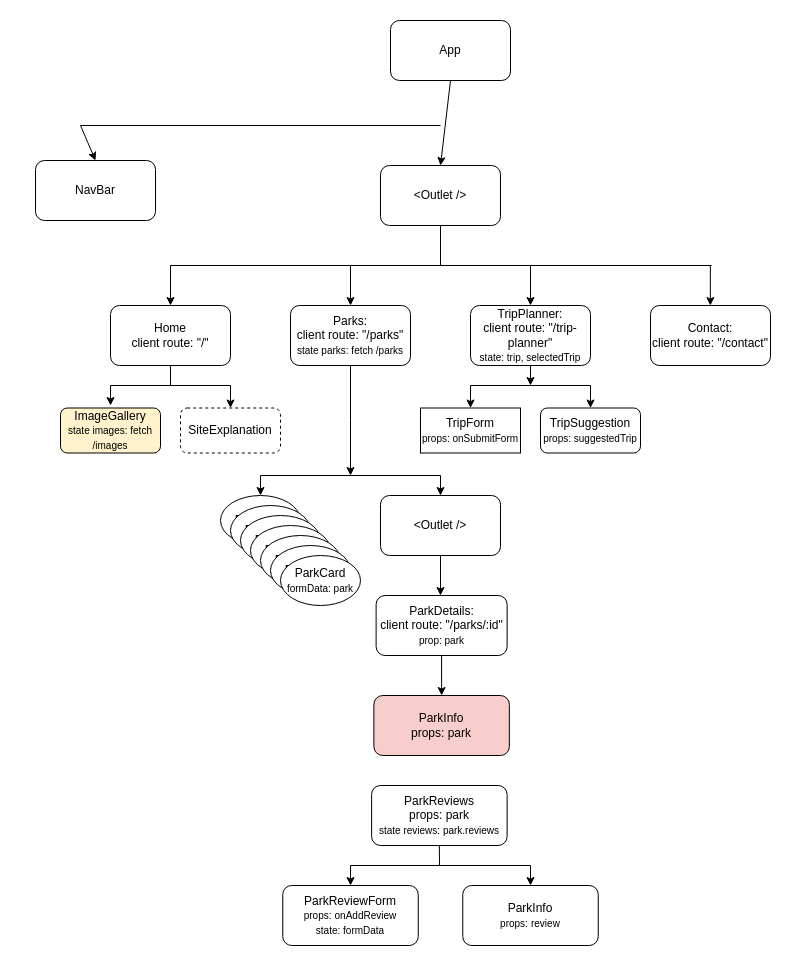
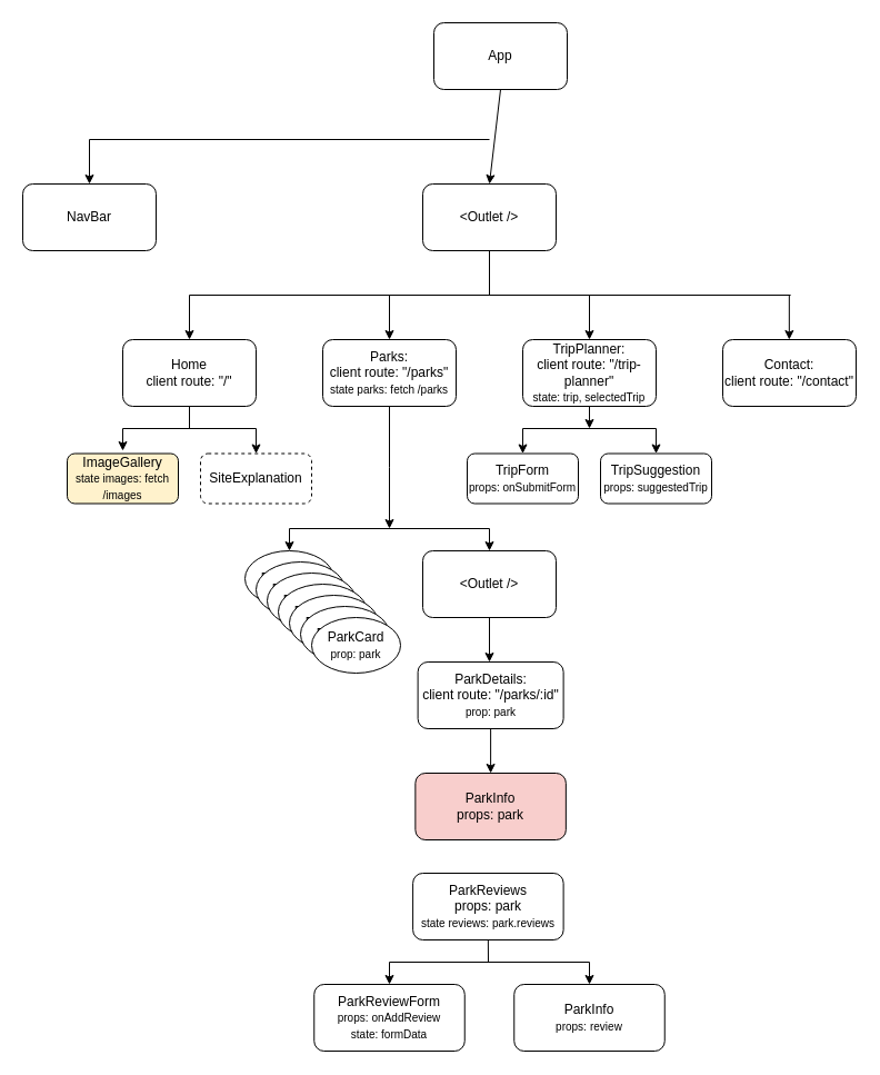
  <mxCell id="0" />
  <mxCell id="1" parent="0" />
  <mxCell id="2" value="App" style="rounded=1;whiteSpace=wrap;html=1;" parent="1" vertex="1"><mxGeometry x="390" y="20" width="120" height="60" as="geometry" /></mxCell>
  <mxCell id="3" value="" style="endArrow=none;html=1;rounded=0;" parent="1" edge="1"><mxGeometry width="50" height="50" relative="1" as="geometry"><mxPoint x="80" y="125" as="sourcePoint" /><mxPoint x="440" y="125" as="targetPoint" /></mxGeometry></mxCell>
  <mxCell id="4" value="" style="endArrow=classic;html=1;rounded=0;exitX=0.5;exitY=1;exitDx=0;exitDy=0;entryX=0.5;entryY=0;entryDx=0;entryDy=0;" parent="1" source="2" target="34" edge="1"><mxGeometry width="50" height="50" relative="1" as="geometry"><mxPoint x="420" y="435" as="sourcePoint" /><mxPoint x="440" y="125" as="targetPoint" /></mxGeometry></mxCell>
  <mxCell id="5" value="Home&lt;br&gt;client route: &quot;/&quot;" style="rounded=1;whiteSpace=wrap;html=1;" parent="1" vertex="1"><mxGeometry x="110" y="305" width="120" height="60" as="geometry" /></mxCell>
  <mxCell id="6" value="" style="endArrow=classic;html=1;rounded=0;entryX=0.5;entryY=0;entryDx=0;entryDy=0;" parent="1" target="5" edge="1"><mxGeometry width="50" height="50" relative="1" as="geometry"><mxPoint x="170" y="265" as="sourcePoint" /><mxPoint x="350" y="305" as="targetPoint" /></mxGeometry></mxCell>
  <mxCell id="7" value="ImageGallery&lt;br&gt;&lt;font style=&quot;font-size: 10px;&quot;&gt;state images: fetch /images&lt;/font&gt;" style="whiteSpace=wrap;html=1;rounded=1;fillColor=#fff2cc;" parent="1" vertex="1"><mxGeometry x="60" y="407.5" width="100" height="45" as="geometry" /></mxCell>
  <mxCell id="8" value="" style="edgeStyle=orthogonalEdgeStyle;rounded=0;orthogonalLoop=1;jettySize=auto;html=1;" parent="1" source="9" edge="1"><mxGeometry relative="1" as="geometry"><mxPoint x="350" y="475" as="targetPoint" /></mxGeometry></mxCell>
  <mxCell id="9" value="Parks:&lt;br&gt;client route: &quot;/parks&quot;&lt;br style=&quot;font-size: 11px;&quot;&gt;&lt;font size=&quot;1&quot;&gt;state parks: fetch /parks&lt;/font&gt;" style="rounded=1;whiteSpace=wrap;html=1;" parent="1" vertex="1"><mxGeometry x="290" y="305" width="120" height="60" as="geometry" /></mxCell>
  <mxCell id="10" value="TripPlanner:&lt;br&gt;client route: &quot;/trip-planner&quot;&lt;br style=&quot;font-size: 11px;&quot;&gt;&lt;font size=&quot;1&quot;&gt;state: trip, selectedTrip&lt;/font&gt;" style="rounded=1;whiteSpace=wrap;html=1;" parent="1" vertex="1"><mxGeometry x="470" y="305" width="120" height="60" as="geometry" /></mxCell>
  <mxCell id="11" value="" style="endArrow=classic;html=1;rounded=0;entryX=0.5;entryY=0;entryDx=0;entryDy=0;" parent="1" target="9" edge="1"><mxGeometry width="50" height="50" relative="1" as="geometry"><mxPoint x="350" y="265" as="sourcePoint" /><mxPoint x="360" y="275" as="targetPoint" /></mxGeometry></mxCell>
  <mxCell id="12" value="ParkCard" style="ellipse;whiteSpace=wrap;html=1;" parent="1" vertex="1"><mxGeometry x="220" y="495" width="80" height="50" as="geometry" /></mxCell>
  <mxCell id="13" value="ParkCard" style="ellipse;whiteSpace=wrap;html=1;" parent="1" vertex="1"><mxGeometry x="230" y="505" width="80" height="50" as="geometry" /></mxCell>
  <mxCell id="14" value="ParkCard" style="ellipse;whiteSpace=wrap;html=1;" parent="1" vertex="1"><mxGeometry x="240" y="515" width="80" height="50" as="geometry" /></mxCell>
  <mxCell id="15" value="ParkCard" style="ellipse;whiteSpace=wrap;html=1;" parent="1" vertex="1"><mxGeometry x="250" y="525" width="80" height="50" as="geometry" /></mxCell>
  <mxCell id="16" value="ParkCard" style="ellipse;whiteSpace=wrap;html=1;" parent="1" vertex="1"><mxGeometry x="260" y="535" width="80" height="50" as="geometry" /></mxCell>
  <mxCell id="17" value="ParkCard" style="ellipse;whiteSpace=wrap;html=1;" parent="1" vertex="1"><mxGeometry x="270" y="545" width="80" height="50" as="geometry" /></mxCell>
- <mxCell id="18" value="ParkCard&lt;br style=&quot;font-size: 11px;&quot;&gt;&lt;font size=&quot;1&quot;&gt;formData: park&lt;/font&gt;" style="ellipse;whiteSpace=wrap;html=1;" parent="1" vertex="1"><mxGeometry x="280" y="555" width="80" height="50" as="geometry" /></mxCell>
+ <mxCell id="18" value="ParkCard&lt;br style=&quot;font-size: 11px;&quot;&gt;&lt;font size=&quot;1&quot;&gt;prop: park&lt;/font&gt;" style="ellipse;whiteSpace=wrap;html=1;" parent="1" vertex="1"><mxGeometry x="280" y="555" width="80" height="50" as="geometry" /></mxCell>
  <mxCell id="19" value="" style="endArrow=classic;html=1;rounded=0;entryX=0.5;entryY=0;entryDx=0;entryDy=0;" parent="1" target="10" edge="1"><mxGeometry width="50" height="50" relative="1" as="geometry"><mxPoint x="530" y="265" as="sourcePoint" /><mxPoint x="360" y="275" as="targetPoint" /></mxGeometry></mxCell>
  <mxCell id="20" value="ParkInfo&lt;br&gt;props: park" style="rounded=1;whiteSpace=wrap;html=1;fillColor=#f8cecc;" parent="1" vertex="1"><mxGeometry x="373.37" y="695" width="135.5" height="60" as="geometry" /></mxCell>
  <mxCell id="21" value="ParkDetails:&lt;br&gt;client route: &quot;/parks/:id&quot;&lt;br style=&quot;font-size: 10px;&quot;&gt;&lt;font size=&quot;1&quot;&gt;prop: park&lt;/font&gt;" style="rounded=1;whiteSpace=wrap;html=1;" parent="1" vertex="1"><mxGeometry x="375.62" y="595" width="131" height="60" as="geometry" /></mxCell>
  <mxCell id="22" value="" style="endArrow=classic;html=1;rounded=0;exitX=0.5;exitY=1;exitDx=0;exitDy=0;" parent="1" source="21" edge="1"><mxGeometry width="50" height="50" relative="1" as="geometry"><mxPoint x="391.12" y="625" as="sourcePoint" /><mxPoint x="441.12" y="695" as="targetPoint" /></mxGeometry></mxCell>
  <mxCell id="23" value="ParkReviewForm&lt;br style=&quot;font-size: 11px;&quot;&gt;&lt;font size=&quot;1&quot; style=&quot;&quot;&gt;props:&lt;/font&gt;&lt;font style=&quot;font-size: 11px;&quot;&gt; &lt;/font&gt;&lt;font style=&quot;&quot;&gt;&lt;font style=&quot;font-size: 10px;&quot;&gt;onAddReview&lt;/font&gt;&lt;br&gt;&lt;/font&gt;&lt;font size=&quot;1&quot;&gt;state: formData&lt;/font&gt;" style="whiteSpace=wrap;html=1;rounded=1;" parent="1" vertex="1"><mxGeometry x="282.25" y="885" width="135.5" height="60" as="geometry" /></mxCell>
  <mxCell id="24" value="ParkReviews&lt;br&gt;props: park&lt;br style=&quot;font-size: 11px;&quot;&gt;&lt;font size=&quot;1&quot;&gt;state reviews: park.reviews&lt;/font&gt;" style="rounded=1;whiteSpace=wrap;html=1;" parent="1" vertex="1"><mxGeometry x="371.12" y="785" width="135.5" height="60" as="geometry" /></mxCell>
  <mxCell id="25" value="Contact:&lt;br&gt;client route: &quot;/contact&quot;" style="rounded=1;whiteSpace=wrap;html=1;" parent="1" vertex="1"><mxGeometry x="650" y="305" width="120" height="60" as="geometry" /></mxCell>
  <mxCell id="26" value="" style="endArrow=classic;html=1;rounded=0;entryX=0.5;entryY=0;entryDx=0;entryDy=0;" parent="1" edge="1"><mxGeometry width="50" height="50" relative="1" as="geometry"><mxPoint x="709.83" y="265" as="sourcePoint" /><mxPoint x="709.83" y="305" as="targetPoint" /></mxGeometry></mxCell>
  <mxCell id="27" value="SiteExplanation" style="whiteSpace=wrap;html=1;rounded=1;dashed=1;" parent="1" vertex="1"><mxGeometry x="180" y="407.5" width="100" height="45" as="geometry" /></mxCell>
  <mxCell id="28" value="" style="endArrow=none;html=1;rounded=0;" parent="1" edge="1"><mxGeometry width="50" height="50" relative="1" as="geometry"><mxPoint x="110" y="385" as="sourcePoint" /><mxPoint x="230" y="385" as="targetPoint" /></mxGeometry></mxCell>
  <mxCell id="29" value="" style="endArrow=classic;html=1;rounded=0;" parent="1" edge="1"><mxGeometry width="50" height="50" relative="1" as="geometry"><mxPoint x="110" y="385" as="sourcePoint" /><mxPoint x="110" y="405" as="targetPoint" /></mxGeometry></mxCell>
  <mxCell id="30" value="" style="endArrow=classic;html=1;rounded=0;entryX=0.5;entryY=0;entryDx=0;entryDy=0;" parent="1" target="27" edge="1"><mxGeometry width="50" height="50" relative="1" as="geometry"><mxPoint x="230" y="385" as="sourcePoint" /><mxPoint x="250" y="405" as="targetPoint" /></mxGeometry></mxCell>
  <mxCell id="31" value="" style="endArrow=none;html=1;rounded=0;exitX=0.5;exitY=1;exitDx=0;exitDy=0;" parent="1" source="5" edge="1"><mxGeometry width="50" height="50" relative="1" as="geometry"><mxPoint x="160" y="385" as="sourcePoint" /><mxPoint x="170" y="385" as="targetPoint" /></mxGeometry></mxCell>
- <mxCell id="32" value="NavBar" style="rounded=1;whiteSpace=wrap;html=1;" parent="1" vertex="1"><mxGeometry x="35" y="160" width="120" height="60" as="geometry" /></mxCell>
+ <mxCell id="32" value="NavBar" style="rounded=1;whiteSpace=wrap;html=1;" parent="1" vertex="1"><mxGeometry y="165" width="120" height="60" as="geometry" x="20" /></mxCell>
  <mxCell id="33" value="" style="endArrow=classic;html=1;rounded=0;entryX=0.5;entryY=0;entryDx=0;entryDy=0;" parent="1" target="32" edge="1"><mxGeometry width="50" height="50" relative="1" as="geometry"><mxPoint x="80" y="125" as="sourcePoint" /><mxPoint x="200" y="175" as="targetPoint" /></mxGeometry></mxCell>
  <mxCell id="34" value="&amp;lt;Outlet /&amp;gt;&lt;br&gt;" style="rounded=1;whiteSpace=wrap;html=1;" parent="1" vertex="1"><mxGeometry x="380" y="165" width="120" height="60" as="geometry" /></mxCell>
  <mxCell id="35" value="" style="endArrow=none;html=1;rounded=0;" parent="1" edge="1"><mxGeometry width="50" height="50" relative="1" as="geometry"><mxPoint x="170" y="265" as="sourcePoint" /><mxPoint x="711.111" y="265" as="targetPoint" /></mxGeometry></mxCell>
  <mxCell id="36" value="" style="endArrow=none;html=1;rounded=0;entryX=0.5;entryY=1;entryDx=0;entryDy=0;" parent="1" target="34" edge="1"><mxGeometry width="50" height="50" relative="1" as="geometry"><mxPoint x="440" y="265" as="sourcePoint" /><mxPoint x="490" y="225" as="targetPoint" /></mxGeometry></mxCell>
- <mxCell id="37" value="TripForm&lt;br&gt;&lt;font style=&quot;font-size: 10px;&quot;&gt;props: onSubmitForm&lt;/font&gt;" style="whiteSpace=wrap;html=1;rounded=0;" parent="1" vertex="1"><mxGeometry x="420" y="407.5" width="100" height="45" as="geometry" /></mxCell>
+ <mxCell id="37" value="TripForm&lt;br&gt;&lt;font style=&quot;font-size: 10px;&quot;&gt;props: onSubmitForm&lt;/font&gt;" style="whiteSpace=wrap;html=1;rounded=1;" parent="1" vertex="1"><mxGeometry x="420" y="407.5" width="100" height="45" as="geometry" /></mxCell>
  <mxCell id="38" value="TripSuggestion&lt;br&gt;&lt;font style=&quot;font-size: 10px;&quot;&gt;props: suggestedTrip&lt;/font&gt;" style="whiteSpace=wrap;html=1;rounded=1;" parent="1" vertex="1"><mxGeometry x="540" y="407.5" width="100" height="45" as="geometry" /></mxCell>
  <mxCell id="39" value="" style="endArrow=none;html=1;rounded=0;" parent="1" edge="1"><mxGeometry width="50" height="50" relative="1" as="geometry"><mxPoint x="470" y="385" as="sourcePoint" /><mxPoint x="590" y="385" as="targetPoint" /></mxGeometry></mxCell>
  <mxCell id="40" value="" style="endArrow=classic;html=1;rounded=0;" parent="1" target="37" edge="1"><mxGeometry width="50" height="50" relative="1" as="geometry"><mxPoint x="470" y="385" as="sourcePoint" /><mxPoint x="560" y="345" as="targetPoint" /></mxGeometry></mxCell>
  <mxCell id="41" value="" style="endArrow=classic;html=1;rounded=0;entryX=0.5;entryY=0;entryDx=0;entryDy=0;" parent="1" target="38" edge="1"><mxGeometry width="50" height="50" relative="1" as="geometry"><mxPoint x="590" y="385" as="sourcePoint" /><mxPoint x="590" y="355" as="targetPoint" /></mxGeometry></mxCell>
  <mxCell id="42" value="" style="endArrow=classic;html=1;rounded=0;exitX=0.5;exitY=1;exitDx=0;exitDy=0;" parent="1" source="10" edge="1"><mxGeometry width="50" height="50" relative="1" as="geometry"><mxPoint x="510" y="455" as="sourcePoint" /><mxPoint x="530" y="385" as="targetPoint" /></mxGeometry></mxCell>
  <mxCell id="43" value="" style="endArrow=none;html=1;rounded=0;" parent="1" edge="1"><mxGeometry width="50" height="50" relative="1" as="geometry"><mxPoint x="260" y="475" as="sourcePoint" /><mxPoint x="440" y="475" as="targetPoint" /></mxGeometry></mxCell>
  <mxCell id="44" value="" style="endArrow=classic;html=1;rounded=0;entryX=0.5;entryY=0;entryDx=0;entryDy=0;" parent="1" target="12" edge="1"><mxGeometry width="50" height="50" relative="1" as="geometry"><mxPoint x="260" y="475" as="sourcePoint" /><mxPoint x="300" y="565" as="targetPoint" /></mxGeometry></mxCell>
  <mxCell id="45" value="" style="endArrow=classic;html=1;rounded=0;" parent="1" edge="1"><mxGeometry width="50" height="50" relative="1" as="geometry"><mxPoint x="440" y="475" as="sourcePoint" /><mxPoint x="440" y="495" as="targetPoint" /></mxGeometry></mxCell>
  <mxCell id="46" value="&amp;lt;Outlet /&amp;gt;&lt;br&gt;" style="rounded=1;whiteSpace=wrap;html=1;" parent="1" vertex="1"><mxGeometry x="380" y="495" width="120" height="60" as="geometry" /></mxCell>
  <mxCell id="47" value="" style="endArrow=classic;html=1;rounded=0;exitX=0.5;exitY=1;exitDx=0;exitDy=0;" parent="1" source="46" edge="1"><mxGeometry width="50" height="50" relative="1" as="geometry"><mxPoint x="460" y="595" as="sourcePoint" /><mxPoint x="440" y="595" as="targetPoint" /></mxGeometry></mxCell>
  <mxCell id="48" value="" style="endArrow=none;html=1;rounded=0;exitX=0.5;exitY=1;exitDx=0;exitDy=0;" parent="1" source="24" edge="1"><mxGeometry width="50" height="50" relative="1" as="geometry"><mxPoint x="380" y="795" as="sourcePoint" /><mxPoint x="439" y="865" as="targetPoint" /></mxGeometry></mxCell>
  <mxCell id="49" value="" style="endArrow=none;html=1;rounded=0;" parent="1" edge="1"><mxGeometry width="50" height="50" relative="1" as="geometry"><mxPoint x="350" y="865" as="sourcePoint" /><mxPoint x="530" y="865" as="targetPoint" /></mxGeometry></mxCell>
  <mxCell id="50" value="" style="endArrow=classic;html=1;rounded=0;entryX=0.5;entryY=0;entryDx=0;entryDy=0;" parent="1" target="23" edge="1"><mxGeometry width="50" height="50" relative="1" as="geometry"><mxPoint x="350" y="865" as="sourcePoint" /><mxPoint x="370" y="775" as="targetPoint" /></mxGeometry></mxCell>
  <mxCell id="51" value="ParkInfo&lt;br style=&quot;font-size: 11px;&quot;&gt;&lt;font size=&quot;1&quot; style=&quot;&quot;&gt;props:&lt;/font&gt;&lt;font style=&quot;font-size: 11px;&quot;&gt;&amp;nbsp;&lt;/font&gt;&lt;font style=&quot;font-size: 10px;&quot;&gt;review&lt;/font&gt;" style="whiteSpace=wrap;html=1;rounded=1;" parent="1" vertex="1"><mxGeometry x="462.25" y="885" width="135.5" height="60" as="geometry" /></mxCell>
  <mxCell id="52" value="" style="endArrow=classic;html=1;rounded=0;entryX=0.5;entryY=0;entryDx=0;entryDy=0;" parent="1" target="51" edge="1"><mxGeometry width="50" height="50" relative="1" as="geometry"><mxPoint x="530" y="865" as="sourcePoint" /><mxPoint x="550" y="715" as="targetPoint" /></mxGeometry></mxCell>
